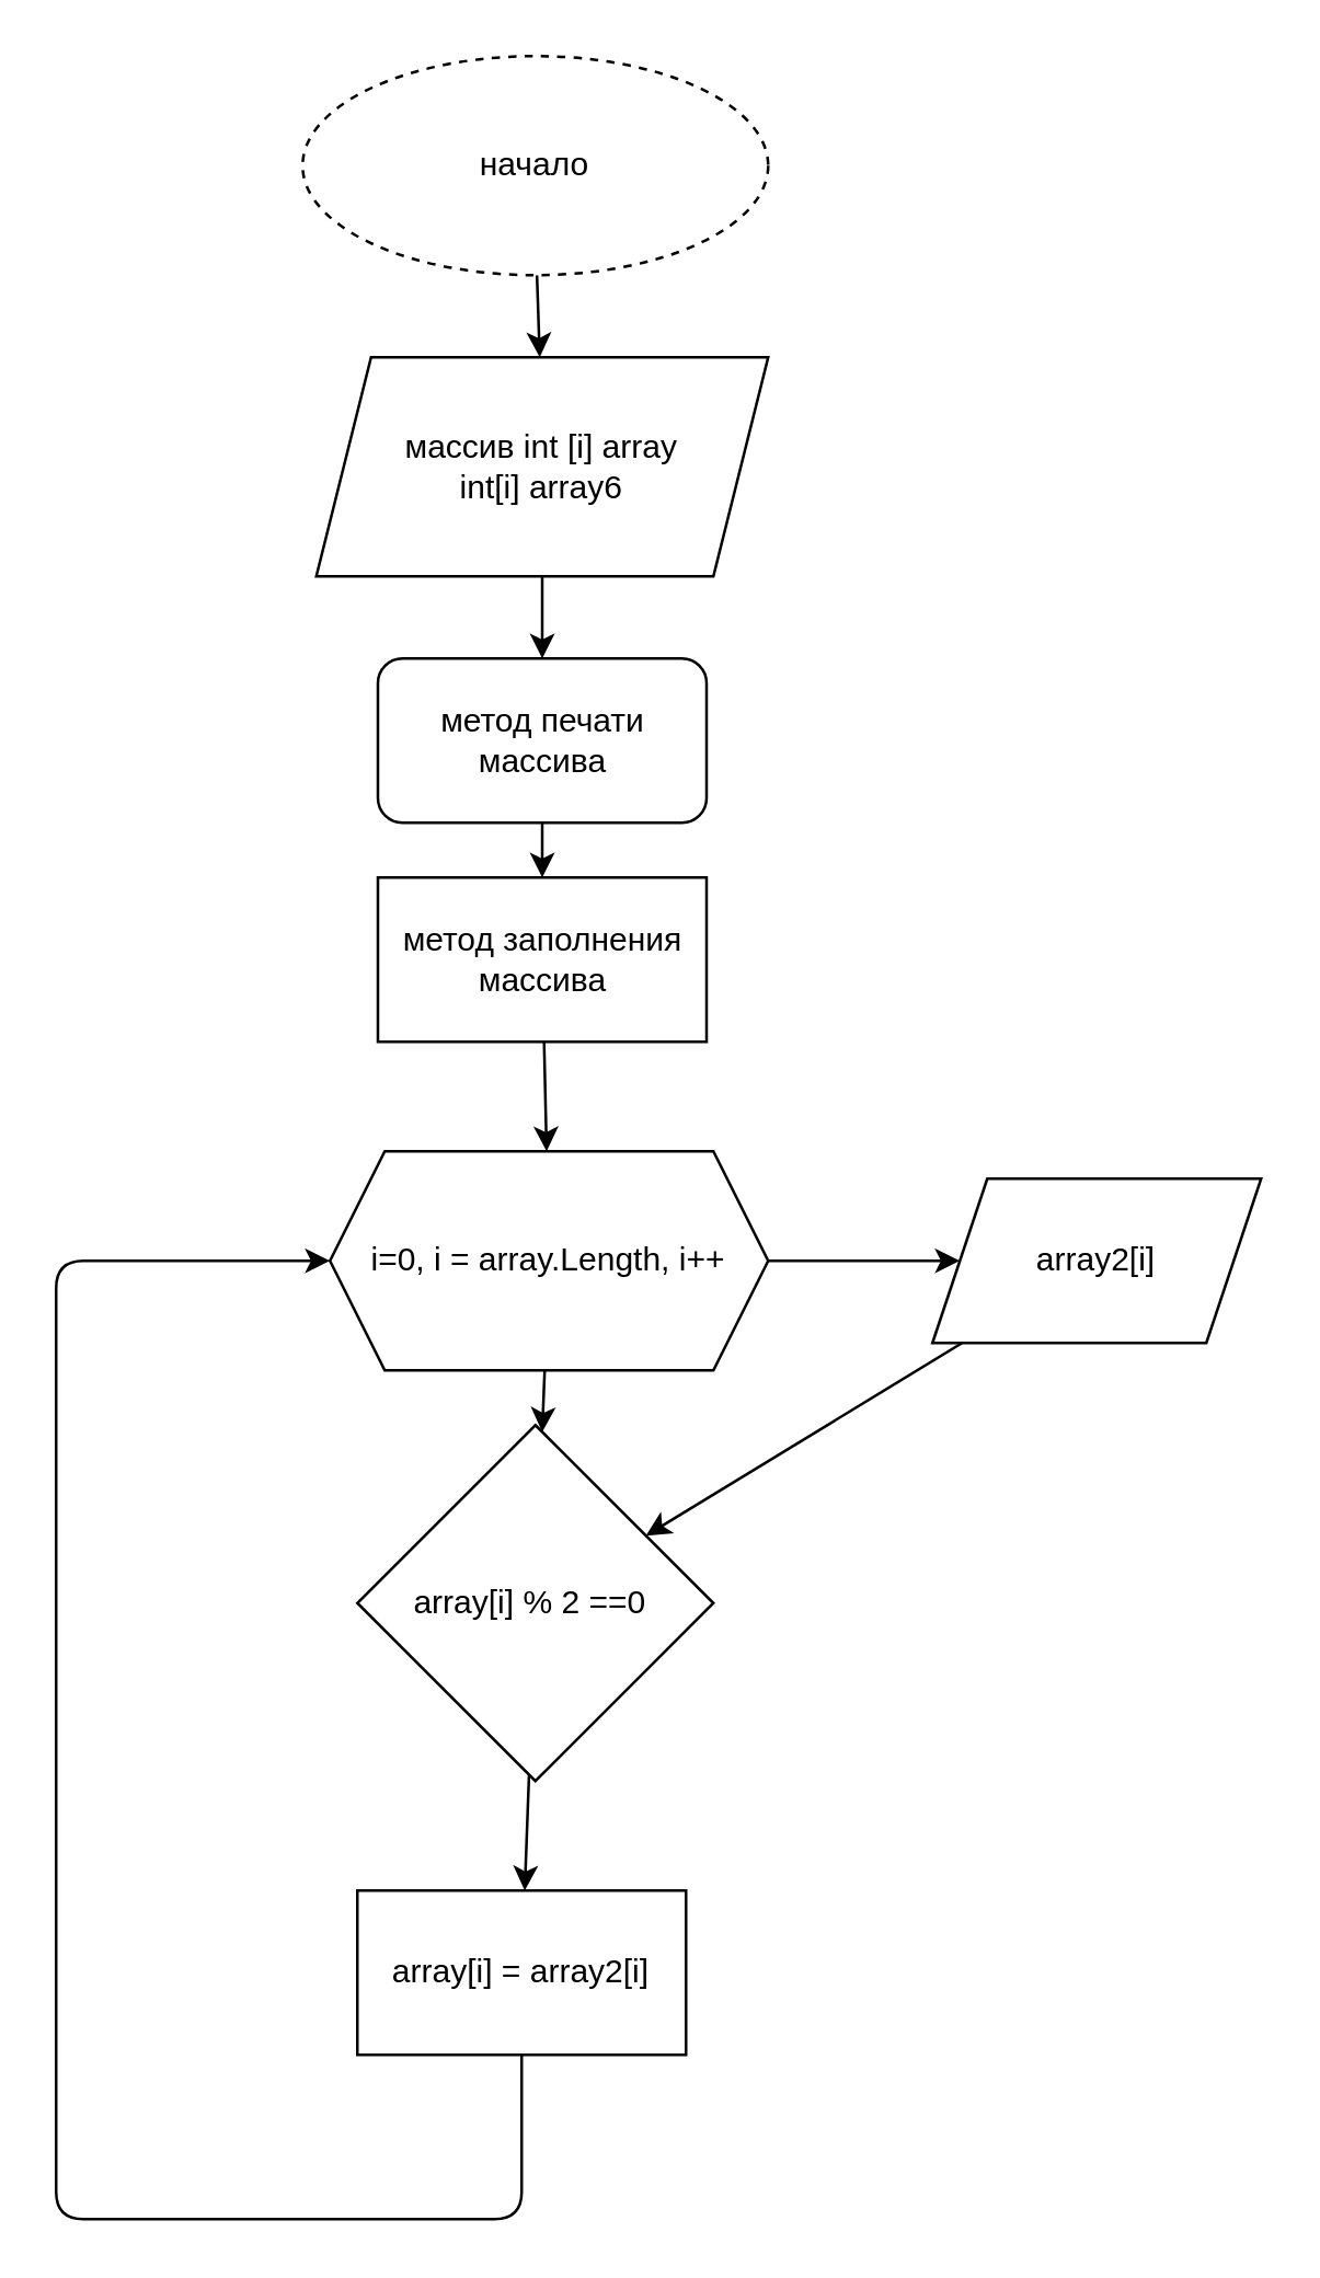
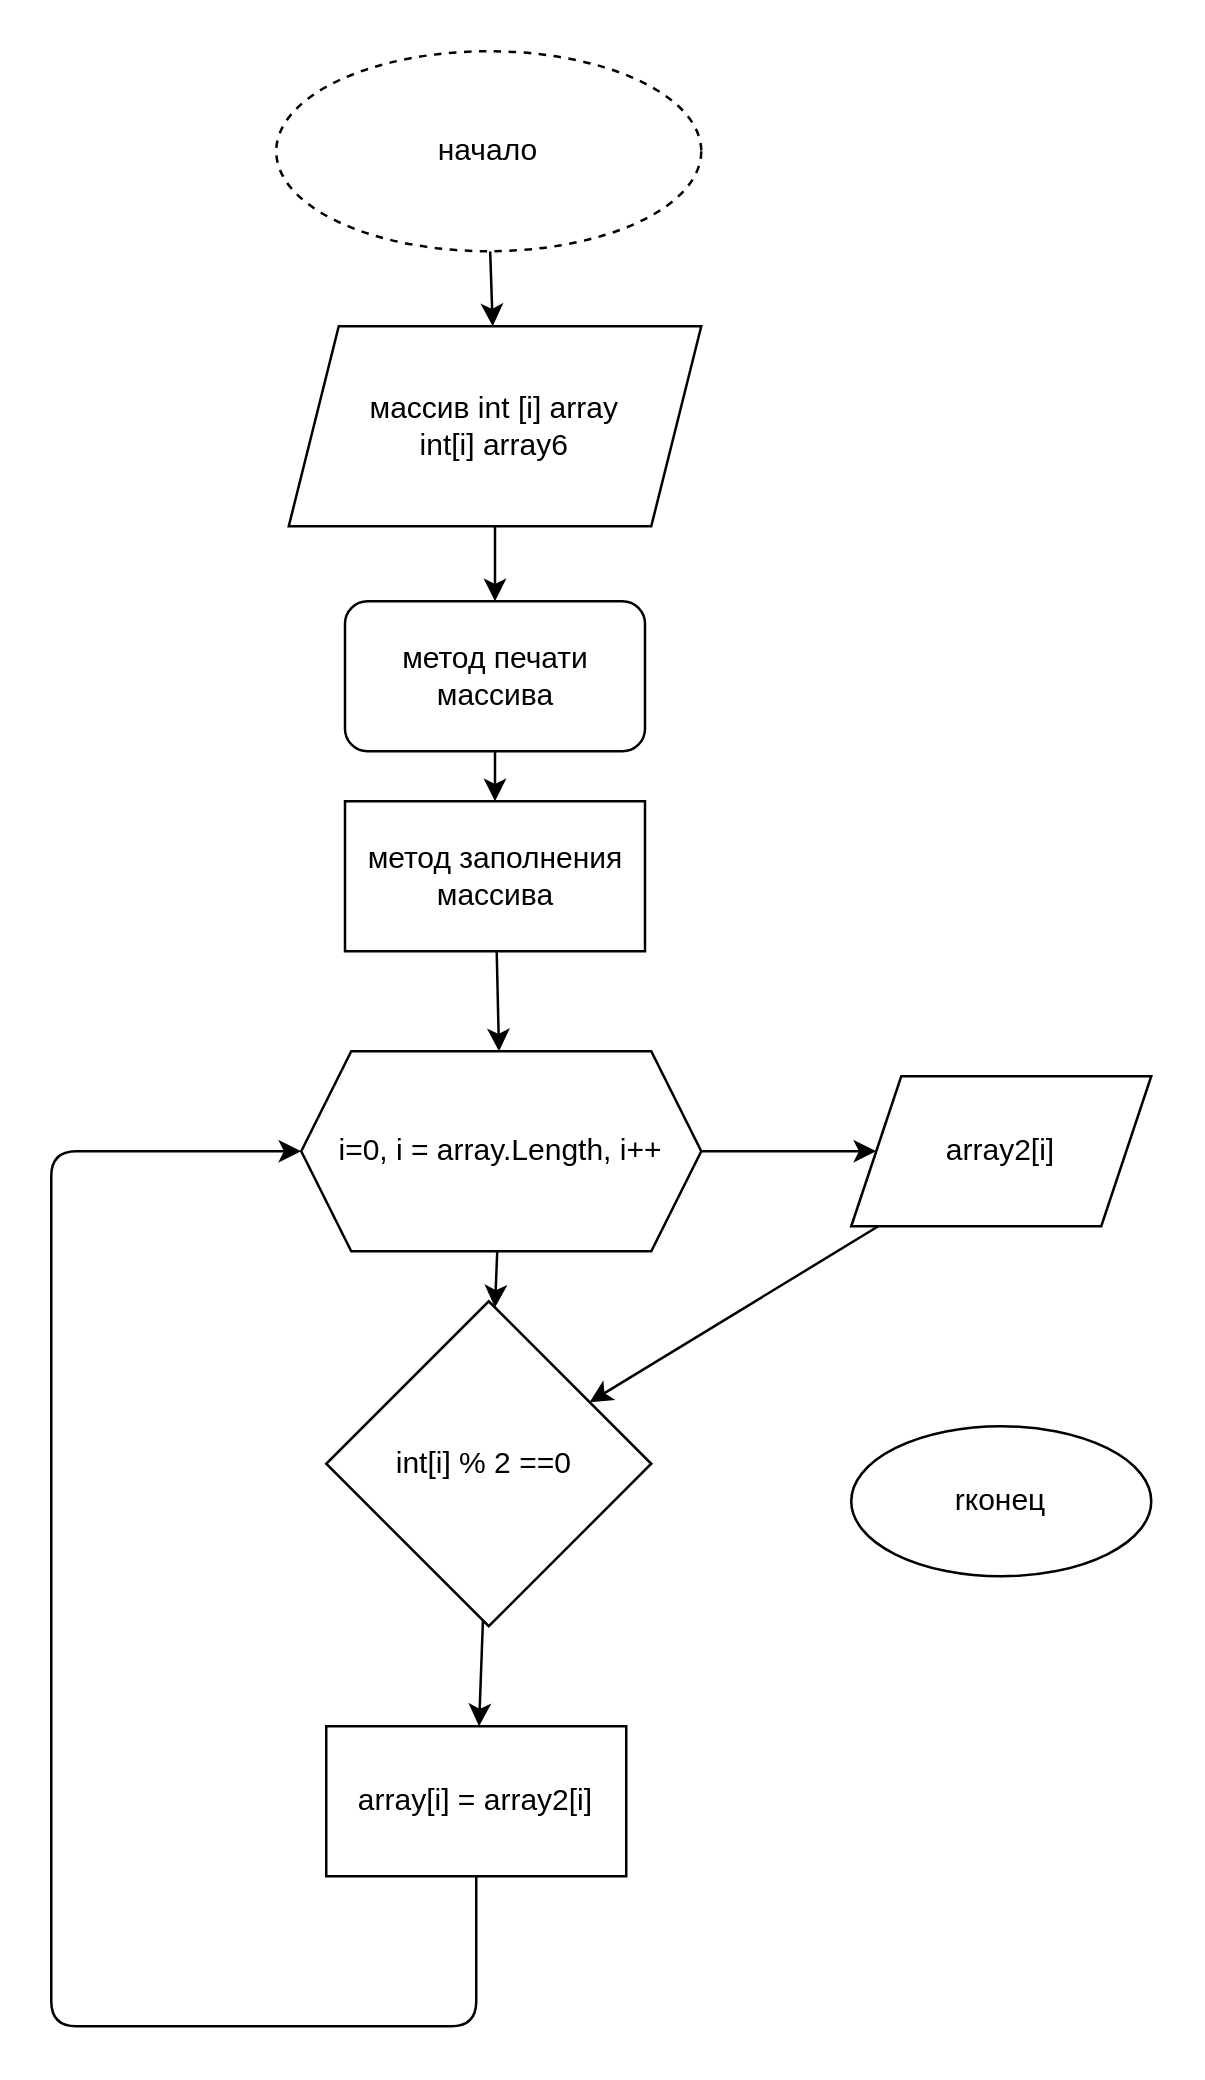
  <mxCell id="0" />
  <mxCell id="1" parent="0" />
  <mxCell id="2" value="" style="edgeStyle=none;html=1;" edge="1" parent="1" source="3" target="5"><mxGeometry relative="1" as="geometry" /></mxCell>
  <mxCell id="3" value="начало" style="ellipse;whiteSpace=wrap;html=1;dashed=1;" vertex="1" parent="1"><mxGeometry x="110" y="20" width="170" height="80" as="geometry" /></mxCell>
  <mxCell id="4" value="" style="edgeStyle=none;html=1;" edge="1" parent="1" source="5" target="7"><mxGeometry relative="1" as="geometry" /></mxCell>
  <mxCell id="5" value="массив int [i] array&lt;br&gt;int[i] array6" style="shape=parallelogram;perimeter=parallelogramPerimeter;whiteSpace=wrap;html=1;fixedSize=1;" vertex="1" parent="1"><mxGeometry x="115" y="130" width="165" height="80" as="geometry" /></mxCell>
  <mxCell id="6" value="" style="edgeStyle=none;html=1;" edge="1" parent="1" source="7" target="9"><mxGeometry relative="1" as="geometry" /></mxCell>
  <mxCell id="7" value="метод печати массива" style="whiteSpace=wrap;html=1;rounded=1;" vertex="1" parent="1"><mxGeometry x="137.5" y="240" width="120" height="60" as="geometry" /></mxCell>
  <mxCell id="8" value="" style="edgeStyle=none;html=1;" edge="1" parent="1" source="9" target="12"><mxGeometry relative="1" as="geometry" /></mxCell>
  <mxCell id="9" value="метод заполнения массива" style="whiteSpace=wrap;html=1;" vertex="1" parent="1"><mxGeometry x="137.5" y="320" width="120" height="60" as="geometry" /></mxCell>
  <mxCell id="10" value="" style="edgeStyle=none;html=1;" edge="1" parent="1" source="12" target="14"><mxGeometry relative="1" as="geometry" /></mxCell>
  <mxCell id="11" value="" style="edgeStyle=none;html=1;" edge="1" parent="1" source="12" target="18"><mxGeometry relative="1" as="geometry" /></mxCell>
  <mxCell id="12" value="i=0, i = array.Length, i++" style="shape=hexagon;perimeter=hexagonPerimeter2;whiteSpace=wrap;html=1;fixedSize=1;" vertex="1" parent="1"><mxGeometry x="120" y="420" width="160" height="80" as="geometry" /></mxCell>
  <mxCell id="13" value="" style="edgeStyle=none;html=1;" edge="1" parent="1" source="14" target="16"><mxGeometry relative="1" as="geometry" /></mxCell>
- <mxCell id="14" value="array[i] % 2 ==0&amp;nbsp;" style="rhombus;whiteSpace=wrap;html=1;" vertex="1" parent="1"><mxGeometry x="130" y="520" width="130" height="130" as="geometry" /></mxCell>
+ <mxCell id="14" value="int[i] % 2 ==0&amp;nbsp;" style="rhombus;whiteSpace=wrap;html=1;" vertex="1" parent="1"><mxGeometry x="130" y="520" width="130" height="130" as="geometry" /></mxCell>
  <mxCell id="15" value="" style="edgeStyle=none;html=1;entryX=0;entryY=0.5;entryDx=0;entryDy=0;" edge="1" parent="1" source="16" target="12"><mxGeometry relative="1" as="geometry"><mxPoint x="190" y="830" as="targetPoint" /><Array as="points"><mxPoint x="190" y="810" /><mxPoint x="20" y="810" /><mxPoint x="20" y="460" /></Array></mxGeometry></mxCell>
  <mxCell id="16" value="array[i] = array2[i]" style="whiteSpace=wrap;html=1;" vertex="1" parent="1"><mxGeometry x="130" y="690" width="120" height="60" as="geometry" /></mxCell>
  <mxCell id="17" value="" style="edgeStyle=none;html=1;" edge="1" parent="1" source="18" target="14"><mxGeometry relative="1" as="geometry" /></mxCell>
  <mxCell id="18" value="array2[i]" style="shape=parallelogram;perimeter=parallelogramPerimeter;whiteSpace=wrap;html=1;fixedSize=1;" vertex="1" parent="1"><mxGeometry x="340" y="430" width="120" height="60" as="geometry" /></mxCell>
+ <mxCell id="19" value="rконец" style="ellipse;whiteSpace=wrap;html=1;" vertex="1" parent="1"><mxGeometry x="340" y="570" width="120" height="60" as="geometry" /></mxCell>
